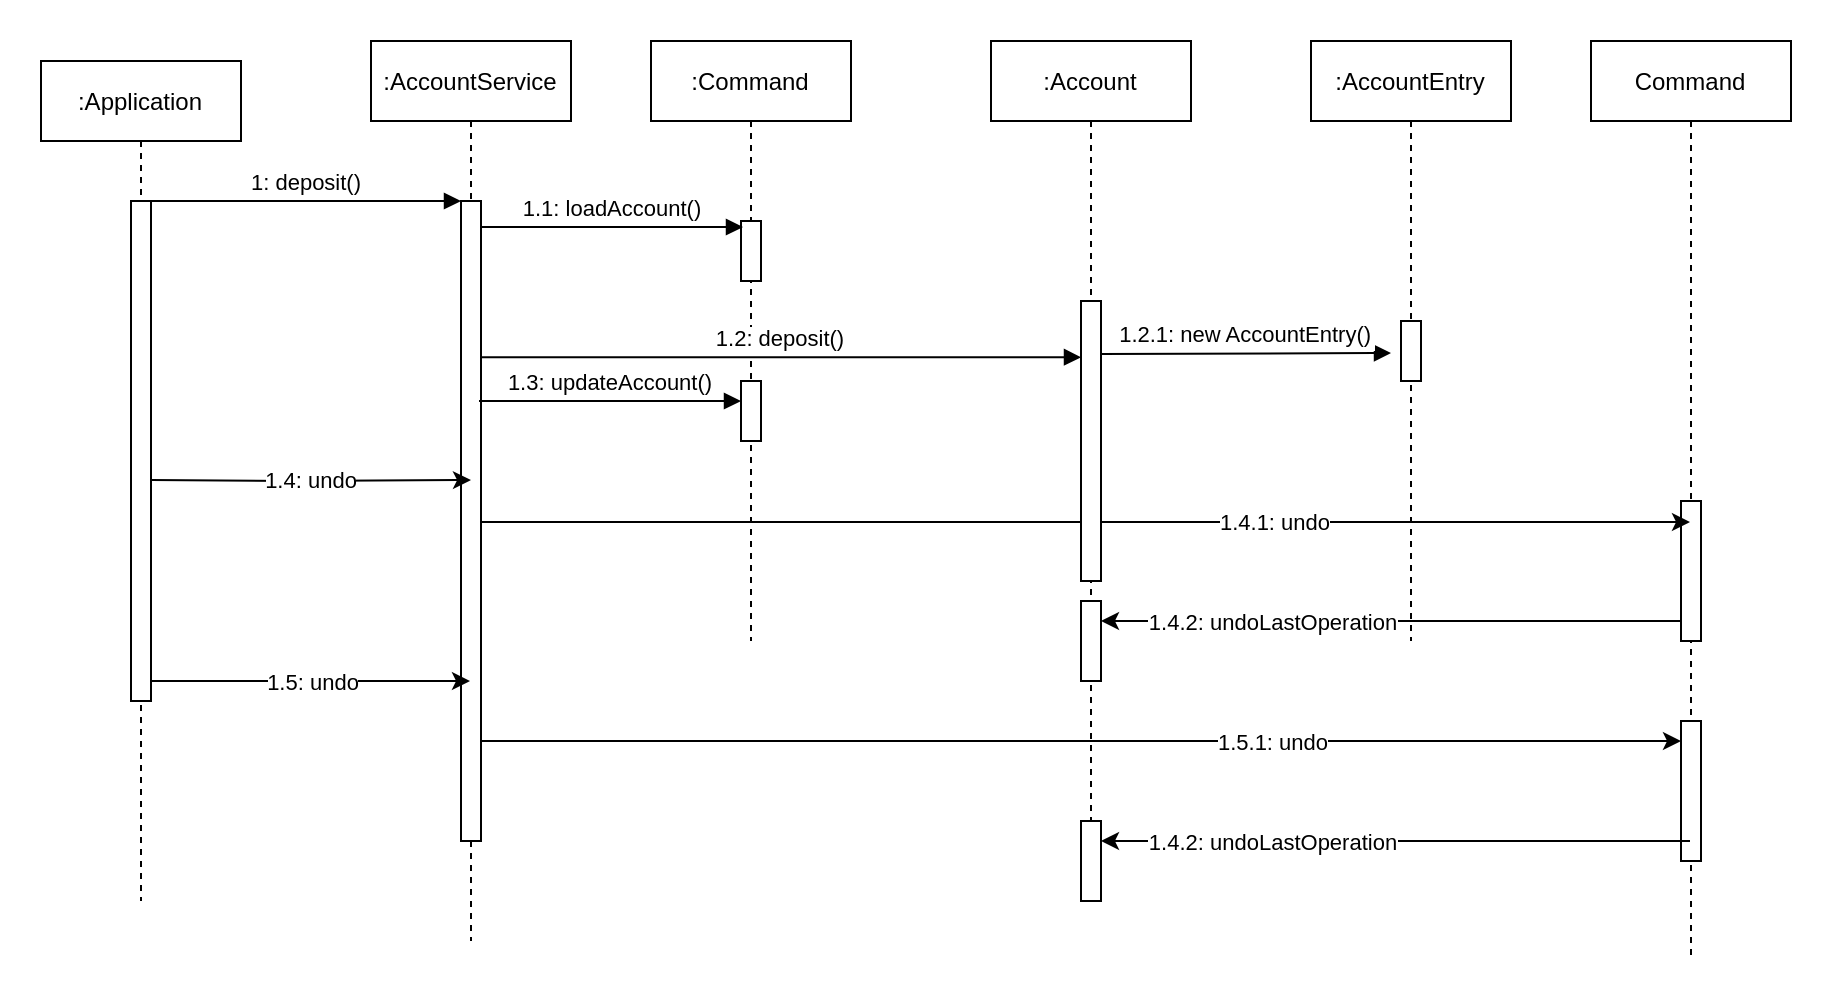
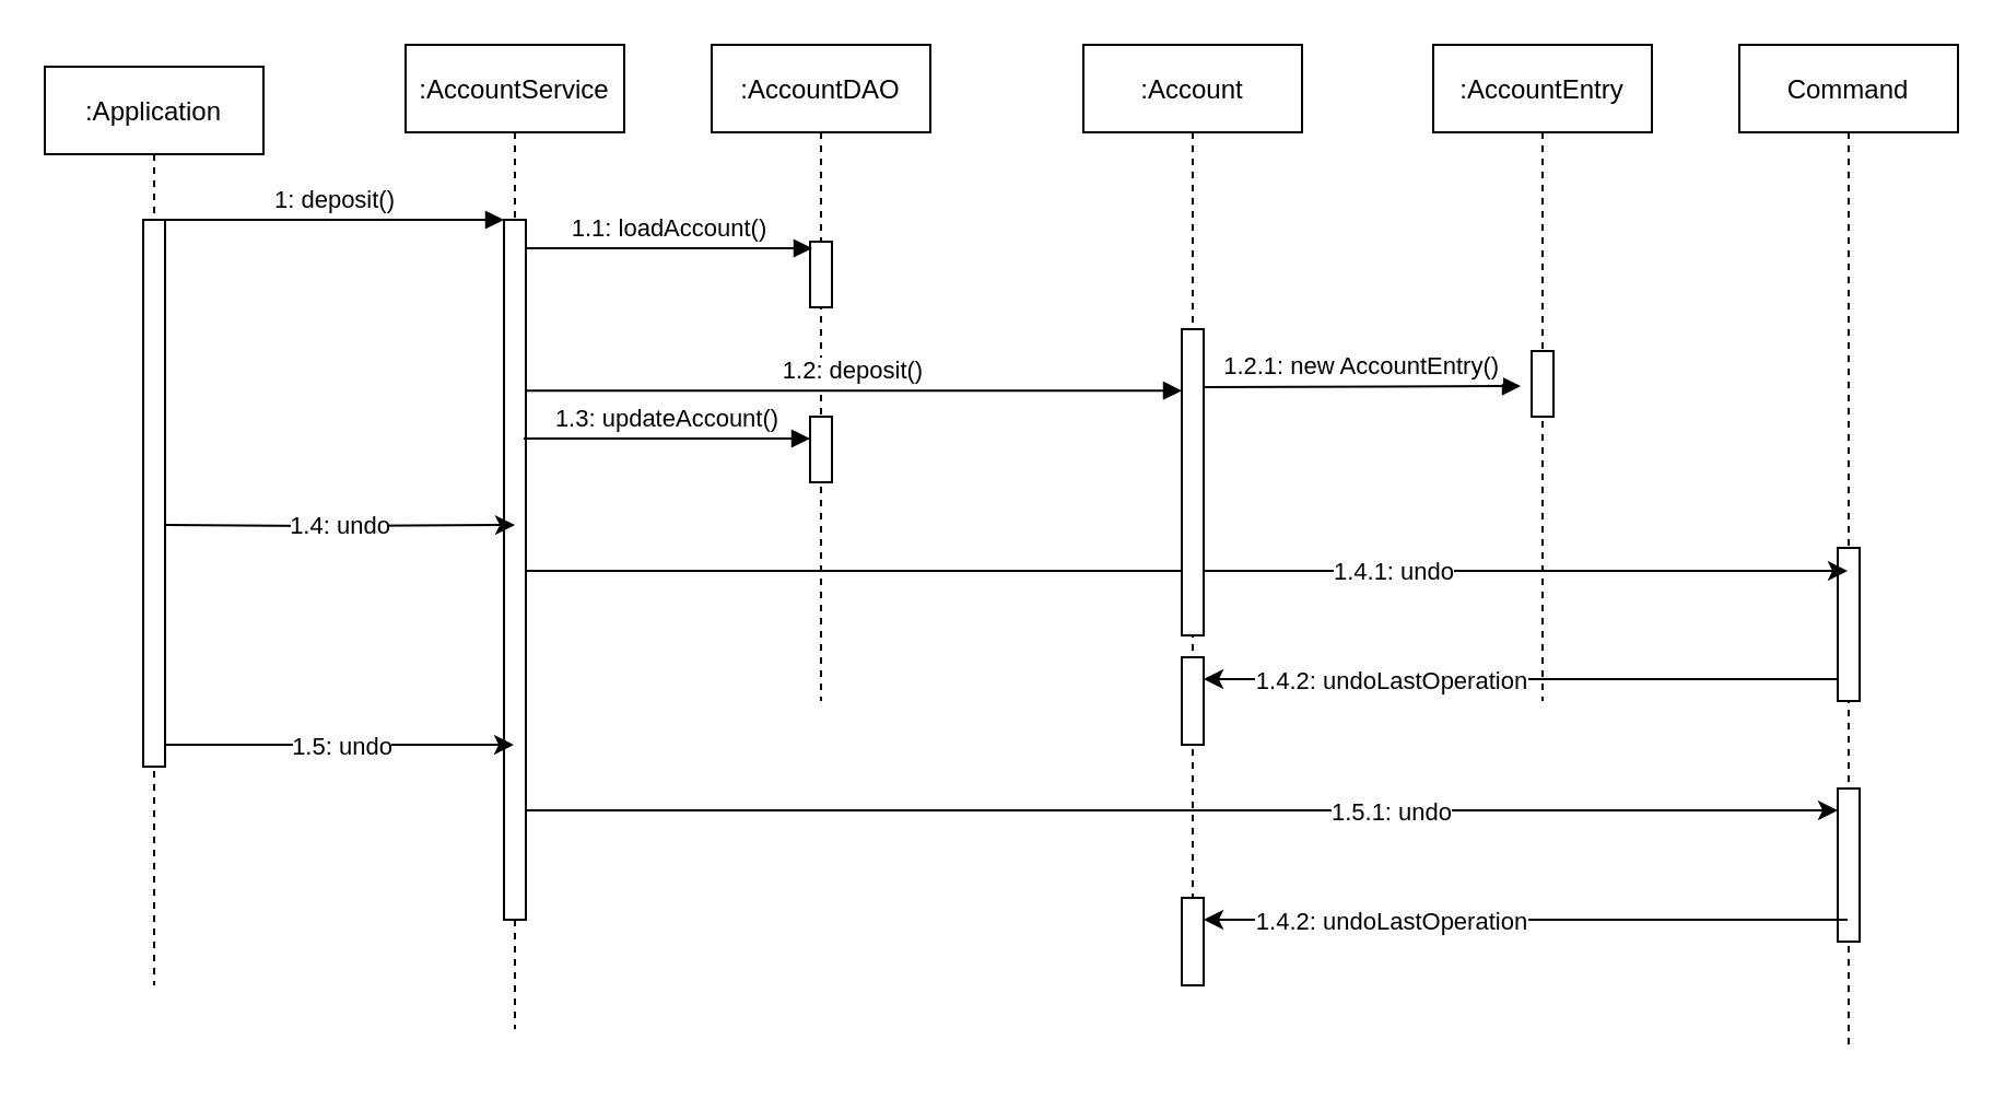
  <mxCell id="0" />
  <mxCell id="1" parent="0" />
  <mxCell id="2" value=":Application" style="shape=umlLifeline;perimeter=lifelinePerimeter;container=1;collapsible=0;recursiveResize=0;rounded=0;shadow=0;strokeWidth=1;" vertex="1" parent="1"><mxGeometry x="20" y="30" width="100" height="420" as="geometry" /></mxCell>
  <mxCell id="3" value="" style="points=[];perimeter=orthogonalPerimeter;rounded=0;shadow=0;strokeWidth=1;" vertex="1" parent="2"><mxGeometry x="45" y="70" width="10" height="250" as="geometry" /></mxCell>
  <mxCell id="4" value=":AccountService" style="shape=umlLifeline;perimeter=lifelinePerimeter;container=1;collapsible=0;recursiveResize=0;rounded=0;shadow=0;strokeWidth=1;" vertex="1" parent="1"><mxGeometry x="185" y="20" width="100" height="450" as="geometry" /></mxCell>
  <mxCell id="5" value="" style="points=[];perimeter=orthogonalPerimeter;rounded=0;shadow=0;strokeWidth=1;" vertex="1" parent="4"><mxGeometry x="45" y="80" width="10" height="320" as="geometry" /></mxCell>
  <mxCell id="6" value="" style="endArrow=classic;html=1;rounded=0;" edge="1" parent="4" target="25"><mxGeometry relative="1" as="geometry"><mxPoint x="55" y="350" as="sourcePoint" /><mxPoint x="155" y="350" as="targetPoint" /></mxGeometry></mxCell>
  <mxCell id="7" value="1.5.1: undo" style="edgeLabel;resizable=0;html=1;align=center;verticalAlign=middle;" connectable="0" vertex="1" parent="6"><mxGeometry relative="1" as="geometry"><mxPoint x="95" as="offset" /></mxGeometry></mxCell>
  <mxCell id="8" value="1: deposit()" style="verticalAlign=bottom;endArrow=block;entryX=0;entryY=0;shadow=0;strokeWidth=1;" edge="1" parent="1" source="3" target="5"><mxGeometry relative="1" as="geometry"><mxPoint x="175" y="110" as="sourcePoint" /></mxGeometry></mxCell>
  <mxCell id="9" value=":Account" style="shape=umlLifeline;perimeter=lifelinePerimeter;container=1;collapsible=0;recursiveResize=0;rounded=0;shadow=0;strokeWidth=1;" vertex="1" parent="1"><mxGeometry x="495" y="20" width="100" height="420" as="geometry" /></mxCell>
  <mxCell id="10" value="" style="points=[];perimeter=orthogonalPerimeter;rounded=0;shadow=0;strokeWidth=1;" vertex="1" parent="9"><mxGeometry x="45" y="280" width="10" height="40" as="geometry" /></mxCell>
  <mxCell id="11" value="" style="points=[];perimeter=orthogonalPerimeter;rounded=0;shadow=0;strokeWidth=1;" vertex="1" parent="9"><mxGeometry x="45" y="390" width="10" height="40" as="geometry" /></mxCell>
  <mxCell id="12" value=":AccountEntry" style="shape=umlLifeline;perimeter=lifelinePerimeter;container=1;collapsible=0;recursiveResize=0;rounded=0;shadow=0;strokeWidth=1;" vertex="1" parent="1"><mxGeometry x="655" y="20" width="100" height="300" as="geometry" /></mxCell>
  <mxCell id="13" value="" style="points=[];perimeter=orthogonalPerimeter;rounded=0;shadow=0;strokeWidth=1;" vertex="1" parent="12"><mxGeometry x="45" y="140" width="10" height="30" as="geometry" /></mxCell>
  <mxCell id="14" value="" style="endArrow=classic;html=1;rounded=0;" edge="1" parent="12" source="23"><mxGeometry relative="1" as="geometry"><mxPoint x="44.9" y="290" as="sourcePoint" /><mxPoint x="-105" y="290" as="targetPoint" /></mxGeometry></mxCell>
  <mxCell id="15" value="1.4.2: undoLastOperation" style="edgeLabel;resizable=0;html=1;align=center;verticalAlign=middle;" connectable="0" vertex="1" parent="14"><mxGeometry relative="1" as="geometry"><mxPoint x="-62" as="offset" /></mxGeometry></mxCell>
- <mxCell id="16" value=":Command" style="shape=umlLifeline;perimeter=lifelinePerimeter;container=1;collapsible=0;recursiveResize=0;rounded=0;shadow=0;strokeWidth=1;" vertex="1" parent="1"><mxGeometry x="325" y="20" width="100" height="300" as="geometry" /></mxCell>
+ <mxCell id="16" value=":AccountDAO" style="shape=umlLifeline;perimeter=lifelinePerimeter;container=1;collapsible=0;recursiveResize=0;rounded=0;shadow=0;strokeWidth=1;" vertex="1" parent="1"><mxGeometry x="325" y="20" width="100" height="300" as="geometry" /></mxCell>
  <mxCell id="17" value="" style="points=[];perimeter=orthogonalPerimeter;rounded=0;shadow=0;strokeWidth=1;" vertex="1" parent="16"><mxGeometry x="45" y="90" width="10" height="30" as="geometry" /></mxCell>
  <mxCell id="18" value="" style="points=[];perimeter=orthogonalPerimeter;rounded=0;shadow=0;strokeWidth=1;" vertex="1" parent="16"><mxGeometry x="45" y="170" width="10" height="30" as="geometry" /></mxCell>
  <mxCell id="19" value="1.1: loadAccount()" style="verticalAlign=bottom;endArrow=block;shadow=0;strokeWidth=1;entryX=0.1;entryY=0.1;entryDx=0;entryDy=0;entryPerimeter=0;" edge="1" parent="1" source="5" target="17"><mxGeometry relative="1" as="geometry"><mxPoint x="245" y="113" as="sourcePoint" /><mxPoint x="370" y="130" as="targetPoint" /></mxGeometry></mxCell>
  <mxCell id="20" value="1.2: deposit()" style="verticalAlign=bottom;endArrow=block;shadow=0;strokeWidth=1;" edge="1" parent="1" source="5"><mxGeometry relative="1" as="geometry"><mxPoint x="245" y="160" as="sourcePoint" /><mxPoint x="540" y="178.12" as="targetPoint" /></mxGeometry></mxCell>
  <mxCell id="21" value="1.2.1: new AccountEntry()" style="verticalAlign=bottom;endArrow=block;shadow=0;strokeWidth=1;exitX=0.956;exitY=0.189;exitDx=0;exitDy=0;exitPerimeter=0;" edge="1" parent="1"><mxGeometry relative="1" as="geometry"><mxPoint x="549.56" y="176.46" as="sourcePoint" /><mxPoint x="695" y="176" as="targetPoint" /></mxGeometry></mxCell>
  <mxCell id="22" value="1.3: updateAccount()" style="verticalAlign=bottom;endArrow=block;shadow=0;strokeWidth=1;entryX=0.1;entryY=0.1;entryDx=0;entryDy=0;entryPerimeter=0;" edge="1" parent="1"><mxGeometry relative="1" as="geometry"><mxPoint x="239" y="200" as="sourcePoint" /><mxPoint x="370" y="200" as="targetPoint" /></mxGeometry></mxCell>
  <mxCell id="23" value="Command" style="shape=umlLifeline;perimeter=lifelinePerimeter;container=1;collapsible=0;recursiveResize=0;rounded=0;shadow=0;strokeWidth=1;" vertex="1" parent="1"><mxGeometry x="795" y="20" width="100" height="460" as="geometry" /></mxCell>
  <mxCell id="24" value="" style="points=[];perimeter=orthogonalPerimeter;rounded=0;shadow=0;strokeWidth=1;" vertex="1" parent="23"><mxGeometry x="45" y="230" width="10" height="70" as="geometry" /></mxCell>
  <mxCell id="25" value="" style="points=[];perimeter=orthogonalPerimeter;rounded=0;shadow=0;strokeWidth=1;" vertex="1" parent="23"><mxGeometry x="45" y="340" width="10" height="70" as="geometry" /></mxCell>
  <mxCell id="26" value="" style="endArrow=classic;html=1;rounded=0;" edge="1" parent="1"><mxGeometry relative="1" as="geometry"><mxPoint x="75" y="239.5" as="sourcePoint" /><mxPoint x="235" y="239.5" as="targetPoint" /><Array as="points"><mxPoint x="145" y="240" /></Array></mxGeometry></mxCell>
  <mxCell id="27" value="1.4: undo" style="edgeLabel;resizable=0;html=1;align=center;verticalAlign=middle;" connectable="0" vertex="1" parent="26"><mxGeometry relative="1" as="geometry" /></mxCell>
  <mxCell id="28" value="" style="endArrow=classic;html=1;rounded=0;" edge="1" parent="1" source="5" target="23"><mxGeometry relative="1" as="geometry"><mxPoint x="245" y="260" as="sourcePoint" /><mxPoint x="395" y="260" as="targetPoint" /><Array as="points"><mxPoint x="305" y="260.5" /></Array></mxGeometry></mxCell>
  <mxCell id="29" value="1.4.1: undo" style="edgeLabel;resizable=0;html=1;align=center;verticalAlign=middle;" connectable="0" vertex="1" parent="28"><mxGeometry relative="1" as="geometry"><mxPoint x="94" as="offset" /></mxGeometry></mxCell>
  <mxCell id="30" value="" style="points=[];perimeter=orthogonalPerimeter;rounded=0;shadow=0;strokeWidth=1;" vertex="1" parent="1"><mxGeometry x="540" y="150" width="10" height="140" as="geometry" /></mxCell>
  <mxCell id="31" value="" style="endArrow=classic;html=1;rounded=0;" edge="1" parent="1" target="4"><mxGeometry relative="1" as="geometry"><mxPoint x="75" y="340" as="sourcePoint" /><mxPoint x="175" y="340" as="targetPoint" /></mxGeometry></mxCell>
  <mxCell id="32" value="1.5: undo" style="edgeLabel;resizable=0;html=1;align=center;verticalAlign=middle;" connectable="0" vertex="1" parent="31"><mxGeometry relative="1" as="geometry" /></mxCell>
  <mxCell id="33" value="" style="endArrow=classic;html=1;rounded=0;" edge="1" parent="1"><mxGeometry relative="1" as="geometry"><mxPoint x="844.5" y="420" as="sourcePoint" /><mxPoint x="550" y="420" as="targetPoint" /></mxGeometry></mxCell>
  <mxCell id="34" value="1.4.2: undoLastOperation" style="edgeLabel;resizable=0;html=1;align=center;verticalAlign=middle;" connectable="0" vertex="1" parent="33"><mxGeometry relative="1" as="geometry"><mxPoint x="-62" as="offset" /></mxGeometry></mxCell>
